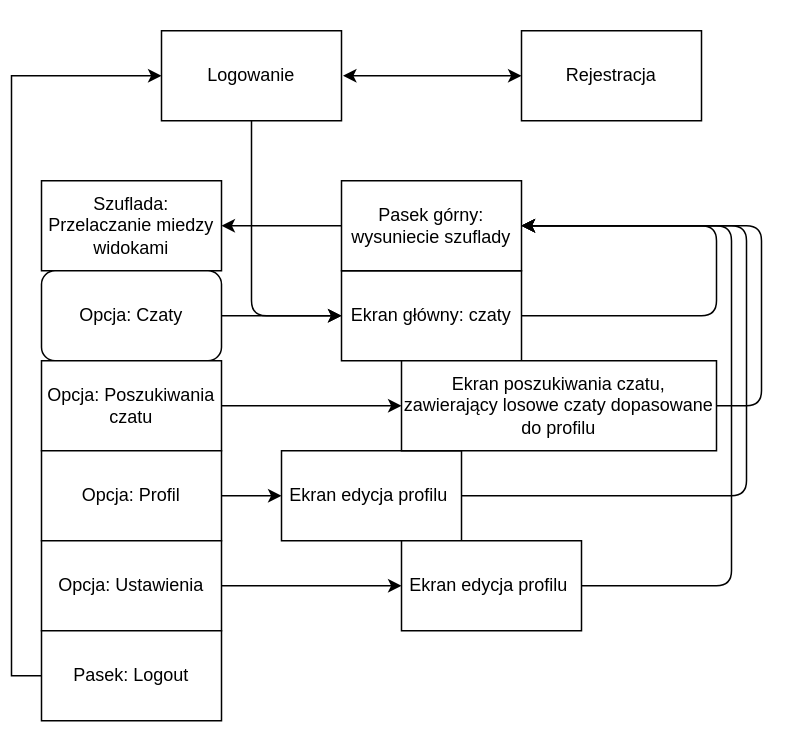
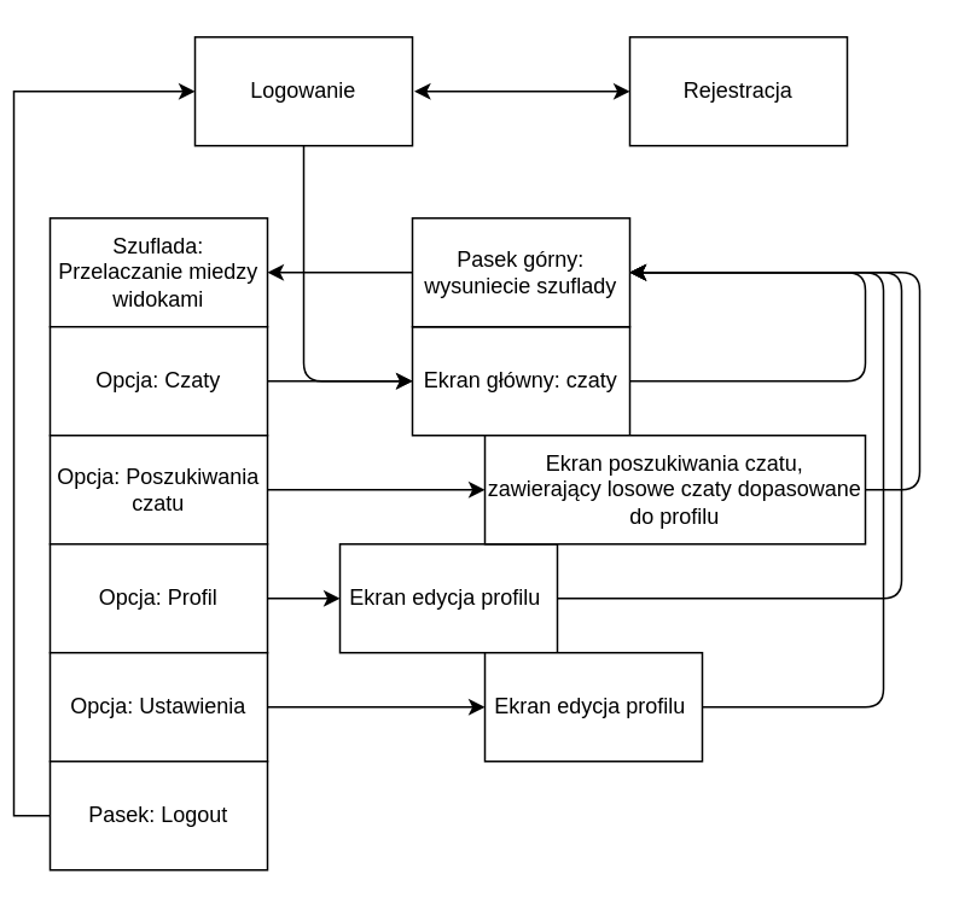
  <mxCell id="0" />
  <mxCell id="1" parent="0" />
  <mxCell id="2" value="Logowanie" style="rounded=0;whiteSpace=wrap;html=1;" vertex="1" parent="1"><mxGeometry x="100" y="20" width="120" height="60" as="geometry" /></mxCell>
  <mxCell id="3" value="Rejestracja" style="rounded=0;whiteSpace=wrap;html=1;" vertex="1" parent="1"><mxGeometry x="340" y="20" width="120" height="60" as="geometry" /></mxCell>
  <mxCell id="4" value="Ekran główny: czaty" style="rounded=0;whiteSpace=wrap;html=1;" vertex="1" parent="1"><mxGeometry x="220" y="180" width="120" height="60" as="geometry" /></mxCell>
  <mxCell id="5" value="" style="endArrow=classic;startArrow=classic;html=1;entryX=0;entryY=0.5;entryDx=0;entryDy=0;" edge="1" parent="1" target="3"><mxGeometry width="50" height="50" relative="1" as="geometry"><mxPoint x="221" y="50" as="sourcePoint" /><mxPoint x="250" y="280" as="targetPoint" /></mxGeometry></mxCell>
  <mxCell id="6" value="" style="endArrow=classic;html=1;exitX=0.5;exitY=1;exitDx=0;exitDy=0;entryX=0;entryY=0.5;entryDx=0;entryDy=0;" edge="1" parent="1" source="2" target="4"><mxGeometry width="50" height="50" relative="1" as="geometry"><mxPoint x="200" y="330" as="sourcePoint" /><mxPoint x="250" y="280" as="targetPoint" /><Array as="points"><mxPoint x="160" y="210" /></Array></mxGeometry></mxCell>
  <mxCell id="7" value="Pasek górny: wysuniecie szuflady" style="rounded=0;whiteSpace=wrap;html=1;" vertex="1" parent="1"><mxGeometry x="220" y="120" width="120" height="60" as="geometry" /></mxCell>
  <mxCell id="8" value="Szuflada: Przelaczanie miedzy widokami" style="rounded=0;whiteSpace=wrap;html=1;" vertex="1" parent="1"><mxGeometry x="20" y="120" width="120" height="60" as="geometry" /></mxCell>
  <mxCell id="9" value="" style="endArrow=classic;html=1;exitX=0;exitY=0.5;exitDx=0;exitDy=0;" edge="1" parent="1" source="7" target="8"><mxGeometry width="50" height="50" relative="1" as="geometry"><mxPoint x="200" y="310" as="sourcePoint" /><mxPoint x="250" y="260" as="targetPoint" /></mxGeometry></mxCell>
  <mxCell id="10" value="" style="edgeStyle=orthogonalEdgeStyle;rounded=0;orthogonalLoop=1;jettySize=auto;html=1;entryX=0;entryY=0.5;entryDx=0;entryDy=0;" edge="1" parent="1" source="11" target="4"><mxGeometry relative="1" as="geometry" /></mxCell>
- <mxCell id="11" value="Opcja: Czaty" style="whiteSpace=wrap;html=1;rounded=1;" vertex="1" parent="1"><mxGeometry x="20" y="180" width="120" height="60" as="geometry" /></mxCell>
+ <mxCell id="11" value="Opcja: Czaty" style="rounded=0;whiteSpace=wrap;html=1;" vertex="1" parent="1"><mxGeometry x="20" y="180" width="120" height="60" as="geometry" /></mxCell>
  <mxCell id="12" value="" style="edgeStyle=orthogonalEdgeStyle;rounded=0;orthogonalLoop=1;jettySize=auto;html=1;entryX=0;entryY=0.5;entryDx=0;entryDy=0;" edge="1" parent="1" source="13" target="21"><mxGeometry relative="1" as="geometry" /></mxCell>
  <mxCell id="13" value="Opcja: Poszukiwania czatu" style="rounded=0;whiteSpace=wrap;html=1;" vertex="1" parent="1"><mxGeometry x="20" y="240" width="120" height="60" as="geometry" /></mxCell>
  <mxCell id="14" value="" style="edgeStyle=orthogonalEdgeStyle;rounded=0;orthogonalLoop=1;jettySize=auto;html=1;" edge="1" parent="1" source="15" target="20"><mxGeometry relative="1" as="geometry" /></mxCell>
  <mxCell id="15" value="Opcja: Profil" style="rounded=0;whiteSpace=wrap;html=1;" vertex="1" parent="1"><mxGeometry x="20" y="300" width="120" height="60" as="geometry" /></mxCell>
  <mxCell id="16" value="" style="edgeStyle=orthogonalEdgeStyle;rounded=0;orthogonalLoop=1;jettySize=auto;html=1;entryX=0;entryY=0.5;entryDx=0;entryDy=0;" edge="1" parent="1" source="17" target="22"><mxGeometry relative="1" as="geometry" /></mxCell>
  <mxCell id="17" value="Opcja: Ustawienia" style="rounded=0;whiteSpace=wrap;html=1;" vertex="1" parent="1"><mxGeometry x="20" y="360" width="120" height="60" as="geometry" /></mxCell>
  <mxCell id="18" value="" style="edgeStyle=orthogonalEdgeStyle;rounded=0;orthogonalLoop=1;jettySize=auto;html=1;entryX=0;entryY=0.5;entryDx=0;entryDy=0;exitX=0;exitY=0.5;exitDx=0;exitDy=0;" edge="1" parent="1" source="19" target="2"><mxGeometry relative="1" as="geometry"><mxPoint x="-80" y="450" as="targetPoint" /></mxGeometry></mxCell>
  <mxCell id="19" value="Pasek: Logout" style="rounded=0;whiteSpace=wrap;html=1;" vertex="1" parent="1"><mxGeometry x="20" y="420" width="120" height="60" as="geometry" /></mxCell>
  <mxCell id="20" value="Ekran edycja profilu&amp;nbsp;" style="rounded=0;whiteSpace=wrap;html=1;" vertex="1" parent="1"><mxGeometry x="180" y="300" width="120" height="60" as="geometry" /></mxCell>
  <mxCell id="21" value="Ekran poszukiwania czatu, zawierający losowe czaty dopasowane do profilu" style="rounded=0;whiteSpace=wrap;html=1;" vertex="1" parent="1"><mxGeometry x="260" y="240" width="210" height="60" as="geometry" /></mxCell>
  <mxCell id="22" value="Ekran edycja profilu&amp;nbsp;" style="rounded=0;whiteSpace=wrap;html=1;" vertex="1" parent="1"><mxGeometry x="260" y="360" width="120" height="60" as="geometry" /></mxCell>
  <mxCell id="23" value="" style="endArrow=classic;html=1;exitX=1;exitY=0.5;exitDx=0;exitDy=0;entryX=1;entryY=0.5;entryDx=0;entryDy=0;" edge="1" parent="1" source="4" target="7"><mxGeometry width="50" height="50" relative="1" as="geometry"><mxPoint x="290" y="300" as="sourcePoint" /><mxPoint x="400" y="180" as="targetPoint" /><Array as="points"><mxPoint x="470" y="210" /><mxPoint x="470" y="150" /></Array></mxGeometry></mxCell>
  <mxCell id="24" value="" style="endArrow=classic;html=1;" edge="1" parent="1"><mxGeometry width="50" height="50" relative="1" as="geometry"><mxPoint x="470" y="270" as="sourcePoint" /><mxPoint x="340" y="150" as="targetPoint" /><Array as="points"><mxPoint x="500" y="270" /><mxPoint x="500" y="150" /></Array></mxGeometry></mxCell>
  <mxCell id="25" value="" style="endArrow=classic;html=1;exitX=1;exitY=0.5;exitDx=0;exitDy=0;" edge="1" parent="1" source="20"><mxGeometry width="50" height="50" relative="1" as="geometry"><mxPoint x="220" y="310" as="sourcePoint" /><mxPoint x="340" y="150" as="targetPoint" /><Array as="points"><mxPoint x="490" y="330" /><mxPoint x="490" y="150" /></Array></mxGeometry></mxCell>
  <mxCell id="26" value="" style="endArrow=classic;html=1;exitX=1;exitY=0.5;exitDx=0;exitDy=0;entryX=1;entryY=0.5;entryDx=0;entryDy=0;" edge="1" parent="1" source="22" target="7"><mxGeometry width="50" height="50" relative="1" as="geometry"><mxPoint x="220" y="310" as="sourcePoint" /><mxPoint x="270" y="260" as="targetPoint" /><Array as="points"><mxPoint x="480" y="390" /><mxPoint x="480" y="150" /></Array></mxGeometry></mxCell>
